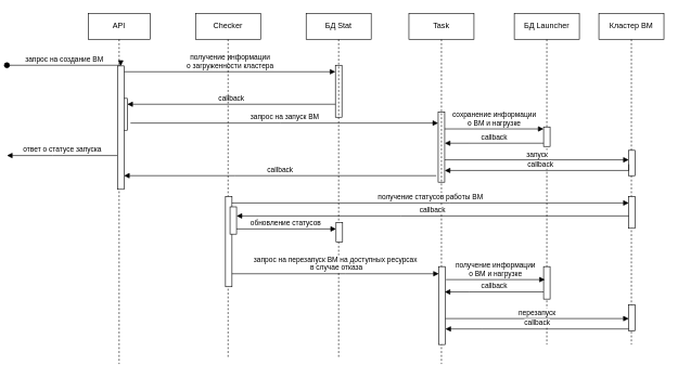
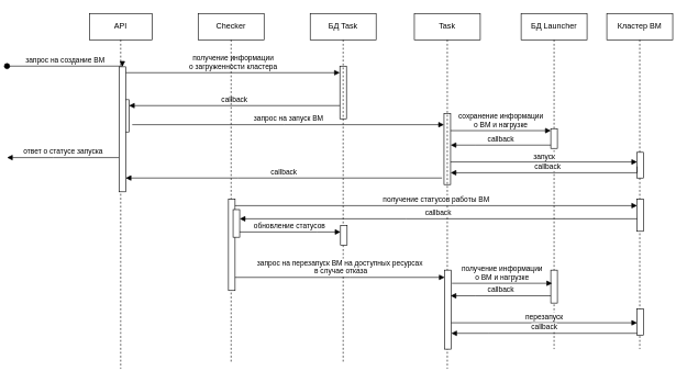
  <mxCell id="0" />
  <mxCell id="1" parent="0" />
  <mxCell id="2" value="API" style="shape=umlLifeline;perimeter=lifelinePerimeter;whiteSpace=wrap;html=1;container=0;dropTarget=0;collapsible=0;recursiveResize=0;outlineConnect=0;portConstraint=eastwest;newEdgeStyle={&quot;edgeStyle&quot;:&quot;elbowEdgeStyle&quot;,&quot;elbow&quot;:&quot;vertical&quot;,&quot;curved&quot;:0,&quot;rounded&quot;:0};" parent="1" vertex="1"><mxGeometry x="20" y="20" width="95" height="540" as="geometry" /></mxCell>
  <mxCell id="3" value="запрос на создание ВМ" style="html=1;verticalAlign=bottom;startArrow=oval;endArrow=block;startSize=8;edgeStyle=elbowEdgeStyle;elbow=vertical;curved=0;rounded=0;" parent="2" target="10" edge="1"><mxGeometry relative="1" as="geometry"><mxPoint x="-125" y="80" as="sourcePoint" /><Array as="points"><mxPoint x="-65" y="80" /></Array></mxGeometry></mxCell>
  <mxCell id="4" value="" style="html=1;points=[];perimeter=orthogonalPerimeter;outlineConnect=0;targetShapes=umlLifeline;portConstraint=eastwest;newEdgeStyle={&quot;edgeStyle&quot;:&quot;elbowEdgeStyle&quot;,&quot;elbow&quot;:&quot;vertical&quot;,&quot;curved&quot;:0,&quot;rounded&quot;:0};" parent="2" vertex="1"><mxGeometry x="50" y="131" width="10" height="49" as="geometry" /></mxCell>
  <mxCell id="5" value="" style="html=1;points=[];perimeter=orthogonalPerimeter;outlineConnect=0;targetShapes=umlLifeline;portConstraint=eastwest;newEdgeStyle={&quot;edgeStyle&quot;:&quot;elbowEdgeStyle&quot;,&quot;elbow&quot;:&quot;vertical&quot;,&quot;curved&quot;:0,&quot;rounded&quot;:0};" parent="2" vertex="1"><mxGeometry x="380" y="80" width="10" height="80" as="geometry" /></mxCell>
  <mxCell id="6" value="получение информации &lt;br&gt;о загруженности кластера" style="html=1;verticalAlign=bottom;endArrow=block;edgeStyle=elbowEdgeStyle;elbow=horizontal;curved=0;rounded=0;" parent="2" source="10" target="5" edge="1"><mxGeometry relative="1" as="geometry"><mxPoint x="155" y="30" as="sourcePoint" /><Array as="points"><mxPoint x="215" y="90" /></Array></mxGeometry></mxCell>
  <mxCell id="7" value="callback" style="html=1;verticalAlign=bottom;endArrow=block;edgeStyle=elbowEdgeStyle;elbow=vertical;curved=0;rounded=0;" parent="2" source="5" target="4" edge="1"><mxGeometry relative="1" as="geometry"><mxPoint x="135" y="60" as="sourcePoint" /><Array as="points"><mxPoint x="215" y="140" /></Array></mxGeometry></mxCell>
  <mxCell id="8" value="запрос на запуск ВМ" style="html=1;verticalAlign=bottom;endArrow=block;edgeStyle=elbowEdgeStyle;elbow=horizontal;curved=0;rounded=0;" edge="1" parent="2" target="11"><mxGeometry relative="1" as="geometry"><mxPoint x="65" y="169" as="sourcePoint" /><Array as="points"><mxPoint x="295" y="169" /></Array><mxPoint x="520" y="186" as="targetPoint" /></mxGeometry></mxCell>
  <mxCell id="9" value="ответ о статусе запуска" style="html=1;verticalAlign=bottom;endArrow=block;edgeStyle=elbowEdgeStyle;elbow=vertical;curved=0;rounded=0;" edge="1" parent="2" source="10"><mxGeometry relative="1" as="geometry"><mxPoint x="530" y="213" as="sourcePoint" /><Array as="points"><mxPoint x="-55" y="219" /></Array><mxPoint x="-125" y="219" as="targetPoint" /></mxGeometry></mxCell>
  <mxCell id="10" value="" style="html=1;points=[];perimeter=orthogonalPerimeter;outlineConnect=0;targetShapes=umlLifeline;portConstraint=eastwest;newEdgeStyle={&quot;edgeStyle&quot;:&quot;elbowEdgeStyle&quot;,&quot;elbow&quot;:&quot;vertical&quot;,&quot;curved&quot;:0,&quot;rounded&quot;:0};" parent="2" vertex="1"><mxGeometry x="45" y="81" width="10" height="190" as="geometry" /></mxCell>
  <mxCell id="11" value="" style="html=1;points=[];perimeter=orthogonalPerimeter;outlineConnect=0;targetShapes=umlLifeline;portConstraint=eastwest;newEdgeStyle={&quot;edgeStyle&quot;:&quot;elbowEdgeStyle&quot;,&quot;elbow&quot;:&quot;vertical&quot;,&quot;curved&quot;:0,&quot;rounded&quot;:0};" vertex="1" parent="2"><mxGeometry x="538" y="152" width="10" height="108" as="geometry" /></mxCell>
- <mxCell id="12" value="БД Stat" style="shape=umlLifeline;perimeter=lifelinePerimeter;whiteSpace=wrap;html=1;container=0;dropTarget=0;collapsible=0;recursiveResize=0;outlineConnect=0;portConstraint=eastwest;newEdgeStyle={&quot;edgeStyle&quot;:&quot;elbowEdgeStyle&quot;,&quot;elbow&quot;:&quot;vertical&quot;,&quot;curved&quot;:0,&quot;rounded&quot;:0};" parent="1" vertex="1"><mxGeometry x="355" y="20" width="100" height="530" as="geometry" /></mxCell>
+ <mxCell id="12" value="БД Task" style="shape=umlLifeline;perimeter=lifelinePerimeter;whiteSpace=wrap;html=1;container=0;dropTarget=0;collapsible=0;recursiveResize=0;outlineConnect=0;portConstraint=eastwest;newEdgeStyle={&quot;edgeStyle&quot;:&quot;elbowEdgeStyle&quot;,&quot;elbow&quot;:&quot;vertical&quot;,&quot;curved&quot;:0,&quot;rounded&quot;:0};" parent="1" vertex="1"><mxGeometry x="355" y="20" width="100" height="530" as="geometry" /></mxCell>
  <mxCell id="13" value="Кластер ВМ" style="shape=umlLifeline;perimeter=lifelinePerimeter;whiteSpace=wrap;html=1;container=0;dropTarget=0;collapsible=0;recursiveResize=0;outlineConnect=0;portConstraint=eastwest;newEdgeStyle={&quot;edgeStyle&quot;:&quot;elbowEdgeStyle&quot;,&quot;elbow&quot;:&quot;vertical&quot;,&quot;curved&quot;:0,&quot;rounded&quot;:0};" vertex="1" parent="1"><mxGeometry x="805" y="20" width="100" height="510" as="geometry" /></mxCell>
  <mxCell id="14" value="" style="html=1;points=[];perimeter=orthogonalPerimeter;outlineConnect=0;targetShapes=umlLifeline;portConstraint=eastwest;newEdgeStyle={&quot;edgeStyle&quot;:&quot;elbowEdgeStyle&quot;,&quot;elbow&quot;:&quot;vertical&quot;,&quot;curved&quot;:0,&quot;rounded&quot;:0};" vertex="1" parent="13"><mxGeometry x="46" y="211" width="10" height="39" as="geometry" /></mxCell>
  <mxCell id="15" value="Task" style="shape=umlLifeline;perimeter=lifelinePerimeter;whiteSpace=wrap;html=1;container=0;dropTarget=0;collapsible=0;recursiveResize=0;outlineConnect=0;portConstraint=eastwest;newEdgeStyle={&quot;edgeStyle&quot;:&quot;elbowEdgeStyle&quot;,&quot;elbow&quot;:&quot;vertical&quot;,&quot;curved&quot;:0,&quot;rounded&quot;:0};" vertex="1" parent="1"><mxGeometry x="513" y="20" width="100" height="540" as="geometry" /></mxCell>
  <mxCell id="16" value="Checker" style="shape=umlLifeline;perimeter=lifelinePerimeter;whiteSpace=wrap;html=1;container=0;dropTarget=0;collapsible=0;recursiveResize=0;outlineConnect=0;portConstraint=eastwest;newEdgeStyle={&quot;edgeStyle&quot;:&quot;elbowEdgeStyle&quot;,&quot;elbow&quot;:&quot;vertical&quot;,&quot;curved&quot;:0,&quot;rounded&quot;:0};" vertex="1" parent="1"><mxGeometry x="185" y="20" width="100" height="529" as="geometry" /></mxCell>
  <mxCell id="17" value="БД Launcher" style="shape=umlLifeline;perimeter=lifelinePerimeter;whiteSpace=wrap;html=1;container=0;dropTarget=0;collapsible=0;recursiveResize=0;outlineConnect=0;portConstraint=eastwest;newEdgeStyle={&quot;edgeStyle&quot;:&quot;elbowEdgeStyle&quot;,&quot;elbow&quot;:&quot;vertical&quot;,&quot;curved&quot;:0,&quot;rounded&quot;:0};" vertex="1" parent="1"><mxGeometry x="675" y="20" width="100" height="510" as="geometry" /></mxCell>
  <mxCell id="18" value="" style="html=1;points=[];perimeter=orthogonalPerimeter;outlineConnect=0;targetShapes=umlLifeline;portConstraint=eastwest;newEdgeStyle={&quot;edgeStyle&quot;:&quot;elbowEdgeStyle&quot;,&quot;elbow&quot;:&quot;vertical&quot;,&quot;curved&quot;:0,&quot;rounded&quot;:0};" vertex="1" parent="17"><mxGeometry x="-274" y="322" width="10" height="30" as="geometry" /></mxCell>
  <mxCell id="19" value="" style="html=1;points=[];perimeter=orthogonalPerimeter;outlineConnect=0;targetShapes=umlLifeline;portConstraint=eastwest;newEdgeStyle={&quot;edgeStyle&quot;:&quot;elbowEdgeStyle&quot;,&quot;elbow&quot;:&quot;vertical&quot;,&quot;curved&quot;:0,&quot;rounded&quot;:0};" vertex="1" parent="17"><mxGeometry x="176" y="282" width="10" height="49" as="geometry" /></mxCell>
  <mxCell id="20" value="" style="html=1;points=[];perimeter=orthogonalPerimeter;outlineConnect=0;targetShapes=umlLifeline;portConstraint=eastwest;newEdgeStyle={&quot;edgeStyle&quot;:&quot;elbowEdgeStyle&quot;,&quot;elbow&quot;:&quot;vertical&quot;,&quot;curved&quot;:0,&quot;rounded&quot;:0};" vertex="1" parent="17"><mxGeometry x="176" y="449" width="10" height="40" as="geometry" /></mxCell>
  <mxCell id="21" value="" style="html=1;points=[];perimeter=orthogonalPerimeter;outlineConnect=0;targetShapes=umlLifeline;portConstraint=eastwest;newEdgeStyle={&quot;edgeStyle&quot;:&quot;elbowEdgeStyle&quot;,&quot;elbow&quot;:&quot;vertical&quot;,&quot;curved&quot;:0,&quot;rounded&quot;:0};" vertex="1" parent="17"><mxGeometry x="-116" y="390" width="10" height="120" as="geometry" /></mxCell>
  <mxCell id="22" value="" style="html=1;points=[];perimeter=orthogonalPerimeter;outlineConnect=0;targetShapes=umlLifeline;portConstraint=eastwest;newEdgeStyle={&quot;edgeStyle&quot;:&quot;elbowEdgeStyle&quot;,&quot;elbow&quot;:&quot;vertical&quot;,&quot;curved&quot;:0,&quot;rounded&quot;:0};" vertex="1" parent="17"><mxGeometry x="-444" y="282" width="10" height="139" as="geometry" /></mxCell>
  <mxCell id="23" value="" style="html=1;points=[];perimeter=orthogonalPerimeter;outlineConnect=0;targetShapes=umlLifeline;portConstraint=eastwest;newEdgeStyle={&quot;edgeStyle&quot;:&quot;elbowEdgeStyle&quot;,&quot;elbow&quot;:&quot;vertical&quot;,&quot;curved&quot;:0,&quot;rounded&quot;:0};" vertex="1" parent="17"><mxGeometry x="-437" y="298" width="10" height="42" as="geometry" /></mxCell>
  <mxCell id="24" value="получение статусов работы ВМ" style="html=1;verticalAlign=bottom;endArrow=block;edgeStyle=elbowEdgeStyle;elbow=horizontal;curved=0;rounded=0;" edge="1" parent="17" target="19"><mxGeometry x="0.001" relative="1" as="geometry"><mxPoint x="-434" y="292" as="sourcePoint" /><Array as="points"><mxPoint x="-99" y="292" /></Array><mxPoint x="-9" y="291" as="targetPoint" /><mxPoint as="offset" /></mxGeometry></mxCell>
  <mxCell id="25" value="callback" style="html=1;verticalAlign=bottom;endArrow=block;edgeStyle=elbowEdgeStyle;elbow=vertical;curved=0;rounded=0;" edge="1" parent="17" source="19" target="23"><mxGeometry relative="1" as="geometry"><mxPoint x="-9" y="312" as="sourcePoint" /><Array as="points"><mxPoint x="-174" y="312" /></Array><mxPoint x="-329" y="312" as="targetPoint" /></mxGeometry></mxCell>
  <mxCell id="26" value="обновление статусов&amp;nbsp;" style="html=1;verticalAlign=bottom;endArrow=block;edgeStyle=elbowEdgeStyle;elbow=horizontal;curved=0;rounded=0;" edge="1" parent="17" source="23" target="18"><mxGeometry relative="1" as="geometry"><mxPoint x="-419" y="332" as="sourcePoint" /><Array as="points"><mxPoint x="-309" y="332" /></Array><mxPoint x="6" y="302" as="targetPoint" /></mxGeometry></mxCell>
  <mxCell id="27" value="запрос на перезапуск ВМ на доступных ресурсах&lt;br&gt;&amp;nbsp;в случае отказа" style="html=1;verticalAlign=bottom;endArrow=block;edgeStyle=elbowEdgeStyle;elbow=horizontal;curved=0;rounded=0;" edge="1" parent="17" source="22" target="21"><mxGeometry relative="1" as="geometry"><mxPoint x="-427" y="371.5" as="sourcePoint" /><Array as="points"><mxPoint x="-259" y="401" /></Array><mxPoint x="-2" y="371" as="targetPoint" /><mxPoint as="offset" /></mxGeometry></mxCell>
  <mxCell id="28" value="" style="html=1;points=[];perimeter=orthogonalPerimeter;outlineConnect=0;targetShapes=umlLifeline;portConstraint=eastwest;newEdgeStyle={&quot;edgeStyle&quot;:&quot;elbowEdgeStyle&quot;,&quot;elbow&quot;:&quot;vertical&quot;,&quot;curved&quot;:0,&quot;rounded&quot;:0};" vertex="1" parent="17"><mxGeometry x="45" y="175" width="10" height="30" as="geometry" /></mxCell>
  <mxCell id="29" value="" style="html=1;points=[];perimeter=orthogonalPerimeter;outlineConnect=0;targetShapes=umlLifeline;portConstraint=eastwest;newEdgeStyle={&quot;edgeStyle&quot;:&quot;elbowEdgeStyle&quot;,&quot;elbow&quot;:&quot;vertical&quot;,&quot;curved&quot;:0,&quot;rounded&quot;:0};" vertex="1" parent="17"><mxGeometry x="45" y="390" width="10" height="50" as="geometry" /></mxCell>
  <mxCell id="30" value="перезапуск" style="html=1;verticalAlign=bottom;endArrow=block;edgeStyle=elbowEdgeStyle;elbow=horizontal;curved=0;rounded=0;" edge="1" parent="17" source="21" target="20"><mxGeometry relative="1" as="geometry"><mxPoint x="-110" y="470" as="sourcePoint" /><Array as="points"><mxPoint x="49" y="470" /></Array><mxPoint x="173" y="470.38" as="targetPoint" /></mxGeometry></mxCell>
  <mxCell id="31" value="callback" style="html=1;verticalAlign=bottom;endArrow=block;edgeStyle=elbowEdgeStyle;elbow=vertical;curved=0;rounded=0;" edge="1" parent="17" source="20" target="21"><mxGeometry relative="1" as="geometry"><mxPoint x="173" y="476.88" as="sourcePoint" /><Array as="points"><mxPoint x="-50" y="486" /></Array><mxPoint x="-110" y="486.38" as="targetPoint" /></mxGeometry></mxCell>
  <mxCell id="32" value="сохранение информации &lt;br&gt;о ВМ и нагрузке" style="html=1;verticalAlign=bottom;endArrow=block;edgeStyle=elbowEdgeStyle;elbow=horizontal;curved=0;rounded=0;" edge="1" parent="1"><mxGeometry relative="1" as="geometry"><mxPoint x="568" y="198" as="sourcePoint" /><Array as="points"><mxPoint x="710" y="198" /></Array><mxPoint x="720" y="198" as="targetPoint" /></mxGeometry></mxCell>
  <mxCell id="33" value="callback" style="html=1;verticalAlign=bottom;endArrow=block;edgeStyle=elbowEdgeStyle;elbow=vertical;curved=0;rounded=0;" edge="1" parent="1" target="10"><mxGeometry relative="1" as="geometry"><mxPoint x="555" y="270" as="sourcePoint" /><Array as="points"><mxPoint x="245" y="270" /></Array><mxPoint x="75" y="223" as="targetPoint" /></mxGeometry></mxCell>
  <mxCell id="34" value="запуск" style="html=1;verticalAlign=bottom;endArrow=block;edgeStyle=elbowEdgeStyle;elbow=horizontal;curved=0;rounded=0;" edge="1" parent="1" target="14"><mxGeometry relative="1" as="geometry"><mxPoint x="568" y="245.62" as="sourcePoint" /><Array as="points"><mxPoint x="727" y="245.62" /></Array><mxPoint x="737" y="245.62" as="targetPoint" /></mxGeometry></mxCell>
  <mxCell id="35" value="callback" style="html=1;verticalAlign=bottom;endArrow=block;edgeStyle=elbowEdgeStyle;elbow=vertical;curved=0;rounded=0;" edge="1" parent="1" target="11"><mxGeometry relative="1" as="geometry"><mxPoint x="851" y="252.5" as="sourcePoint" /><Array as="points"><mxPoint x="545" y="262" /></Array><mxPoint x="565" y="270" as="targetPoint" /></mxGeometry></mxCell>
  <mxCell id="36" value="получение информации &lt;br&gt;о ВМ и нагрузке" style="html=1;verticalAlign=bottom;endArrow=block;edgeStyle=elbowEdgeStyle;elbow=horizontal;curved=0;rounded=0;" edge="1" parent="1"><mxGeometry relative="1" as="geometry"><mxPoint x="570" y="430" as="sourcePoint" /><Array as="points"><mxPoint x="712" y="430" /></Array><mxPoint x="722" y="430" as="targetPoint" /></mxGeometry></mxCell>
  <mxCell id="37" value="callback" style="html=1;verticalAlign=bottom;endArrow=block;edgeStyle=elbowEdgeStyle;elbow=vertical;curved=0;rounded=0;" edge="1" parent="1" source="28" target="11"><mxGeometry relative="1" as="geometry"><mxPoint x="848" y="210" as="sourcePoint" /><Array as="points"><mxPoint x="605" y="220" /></Array><mxPoint x="565" y="219.5" as="targetPoint" /></mxGeometry></mxCell>
  <mxCell id="38" value="callback" style="html=1;verticalAlign=bottom;endArrow=block;edgeStyle=elbowEdgeStyle;elbow=vertical;curved=0;rounded=0;" edge="1" parent="1"><mxGeometry relative="1" as="geometry"><mxPoint x="720" y="449" as="sourcePoint" /><Array as="points"><mxPoint x="605" y="449" /></Array><mxPoint x="568" y="449" as="targetPoint" /></mxGeometry></mxCell>
